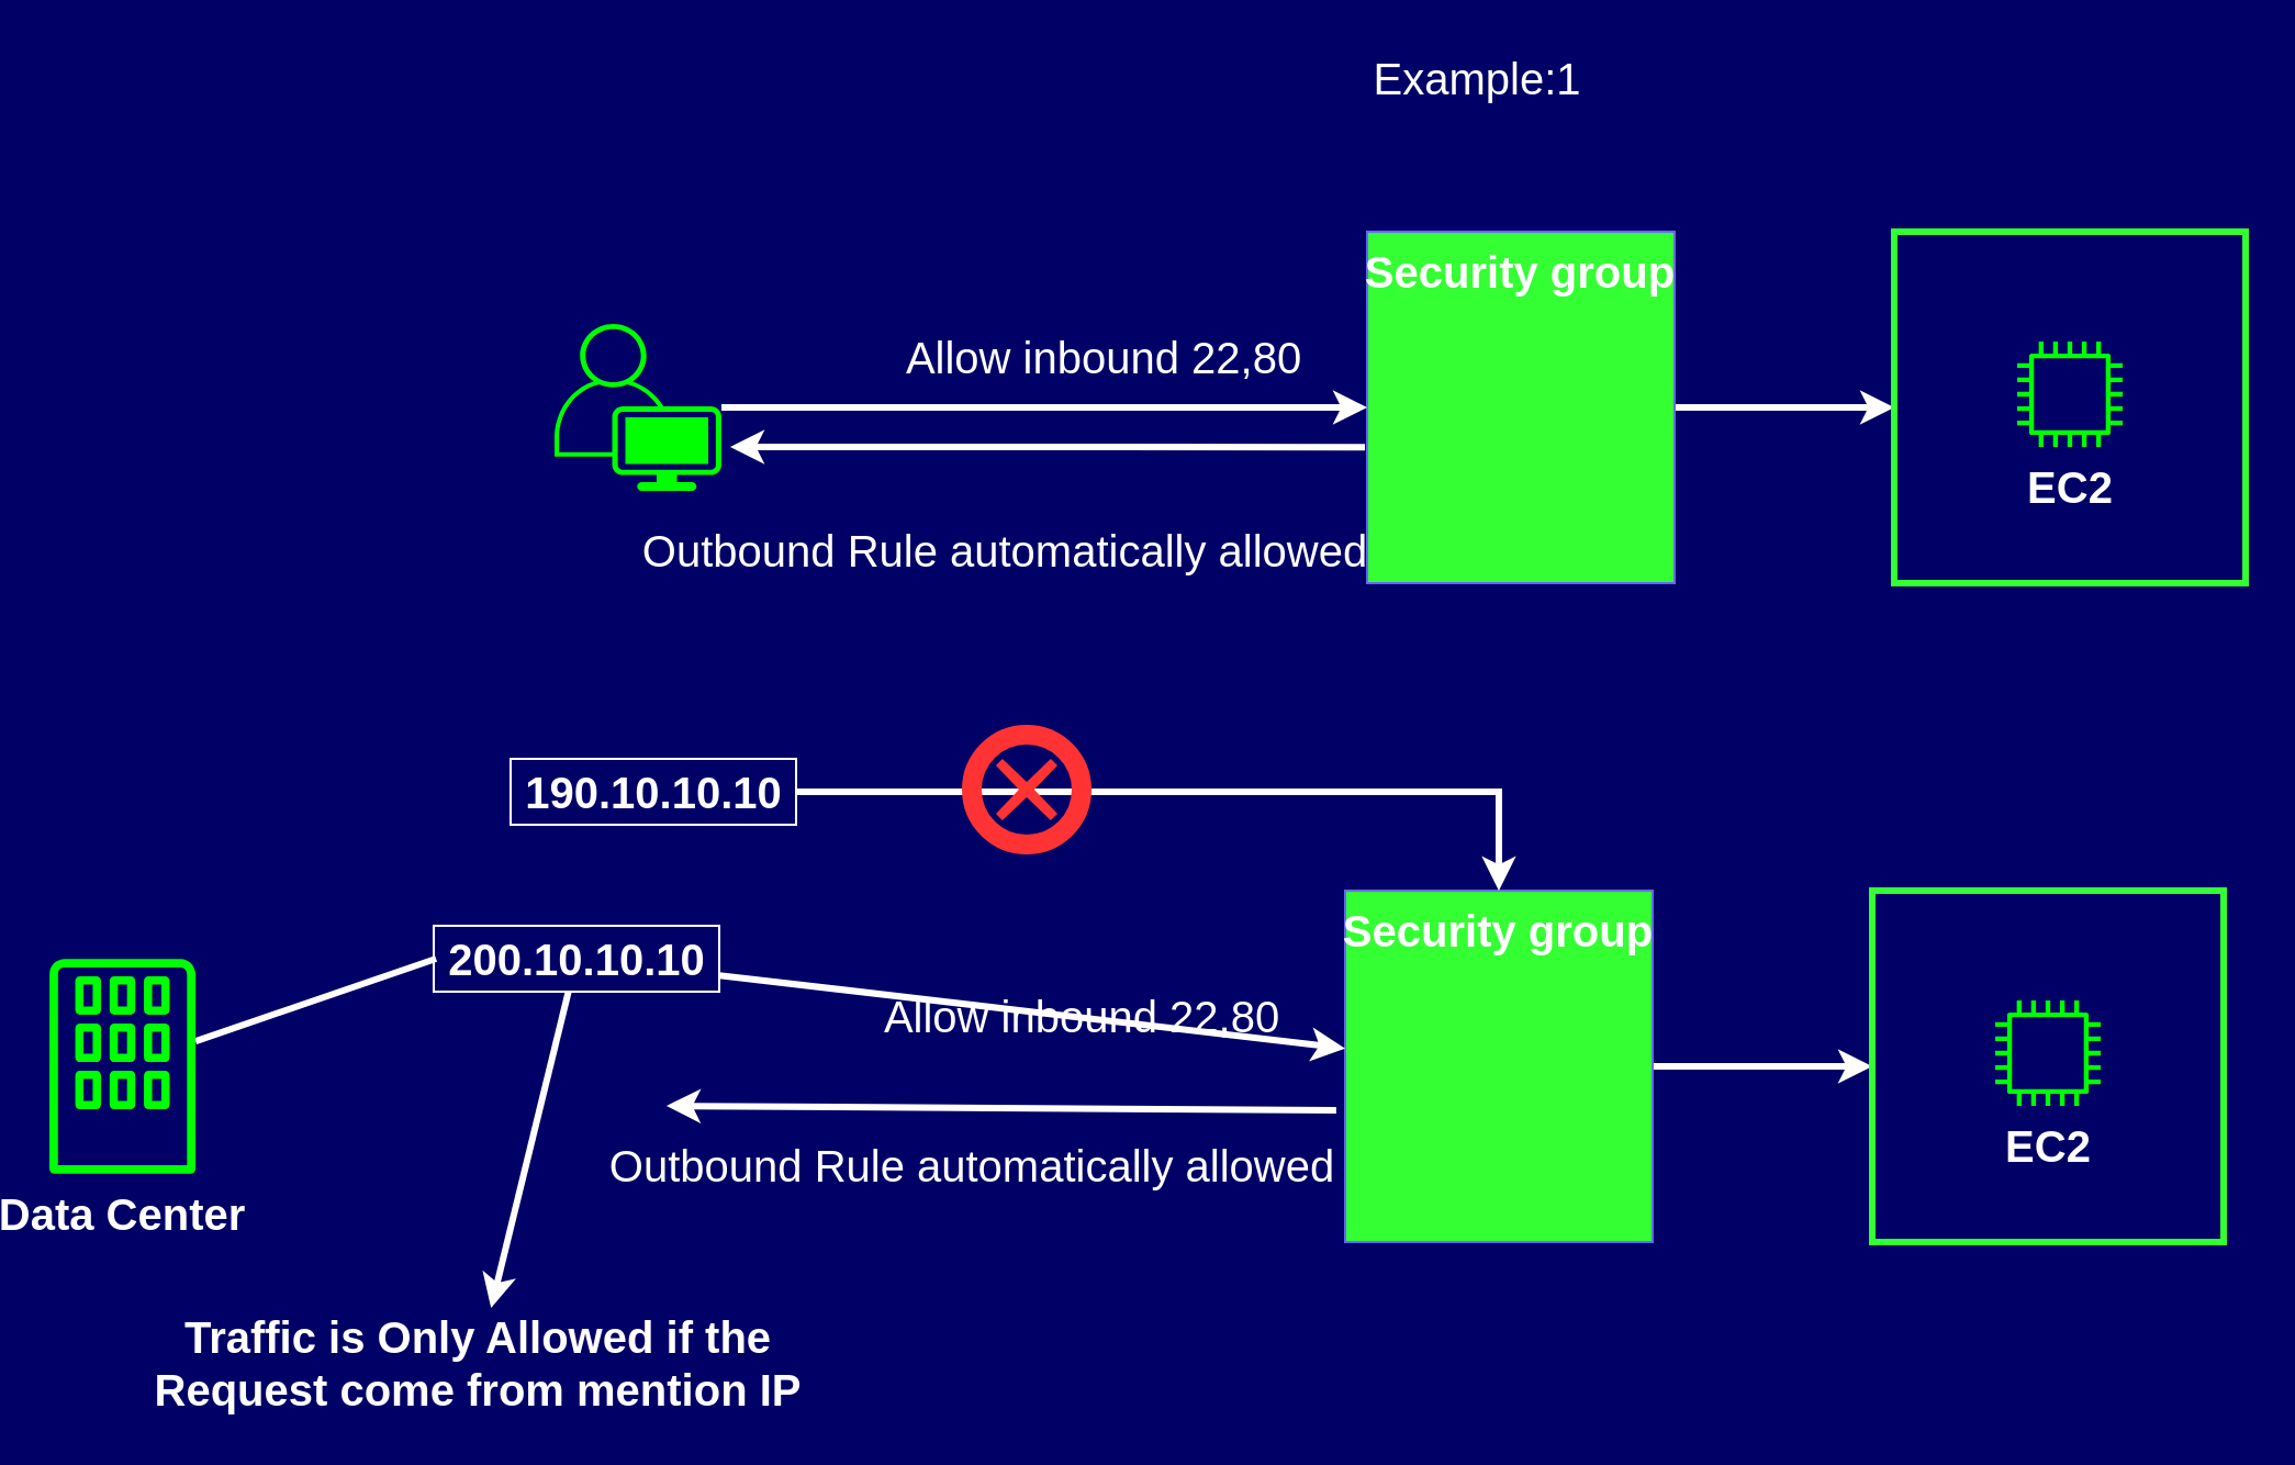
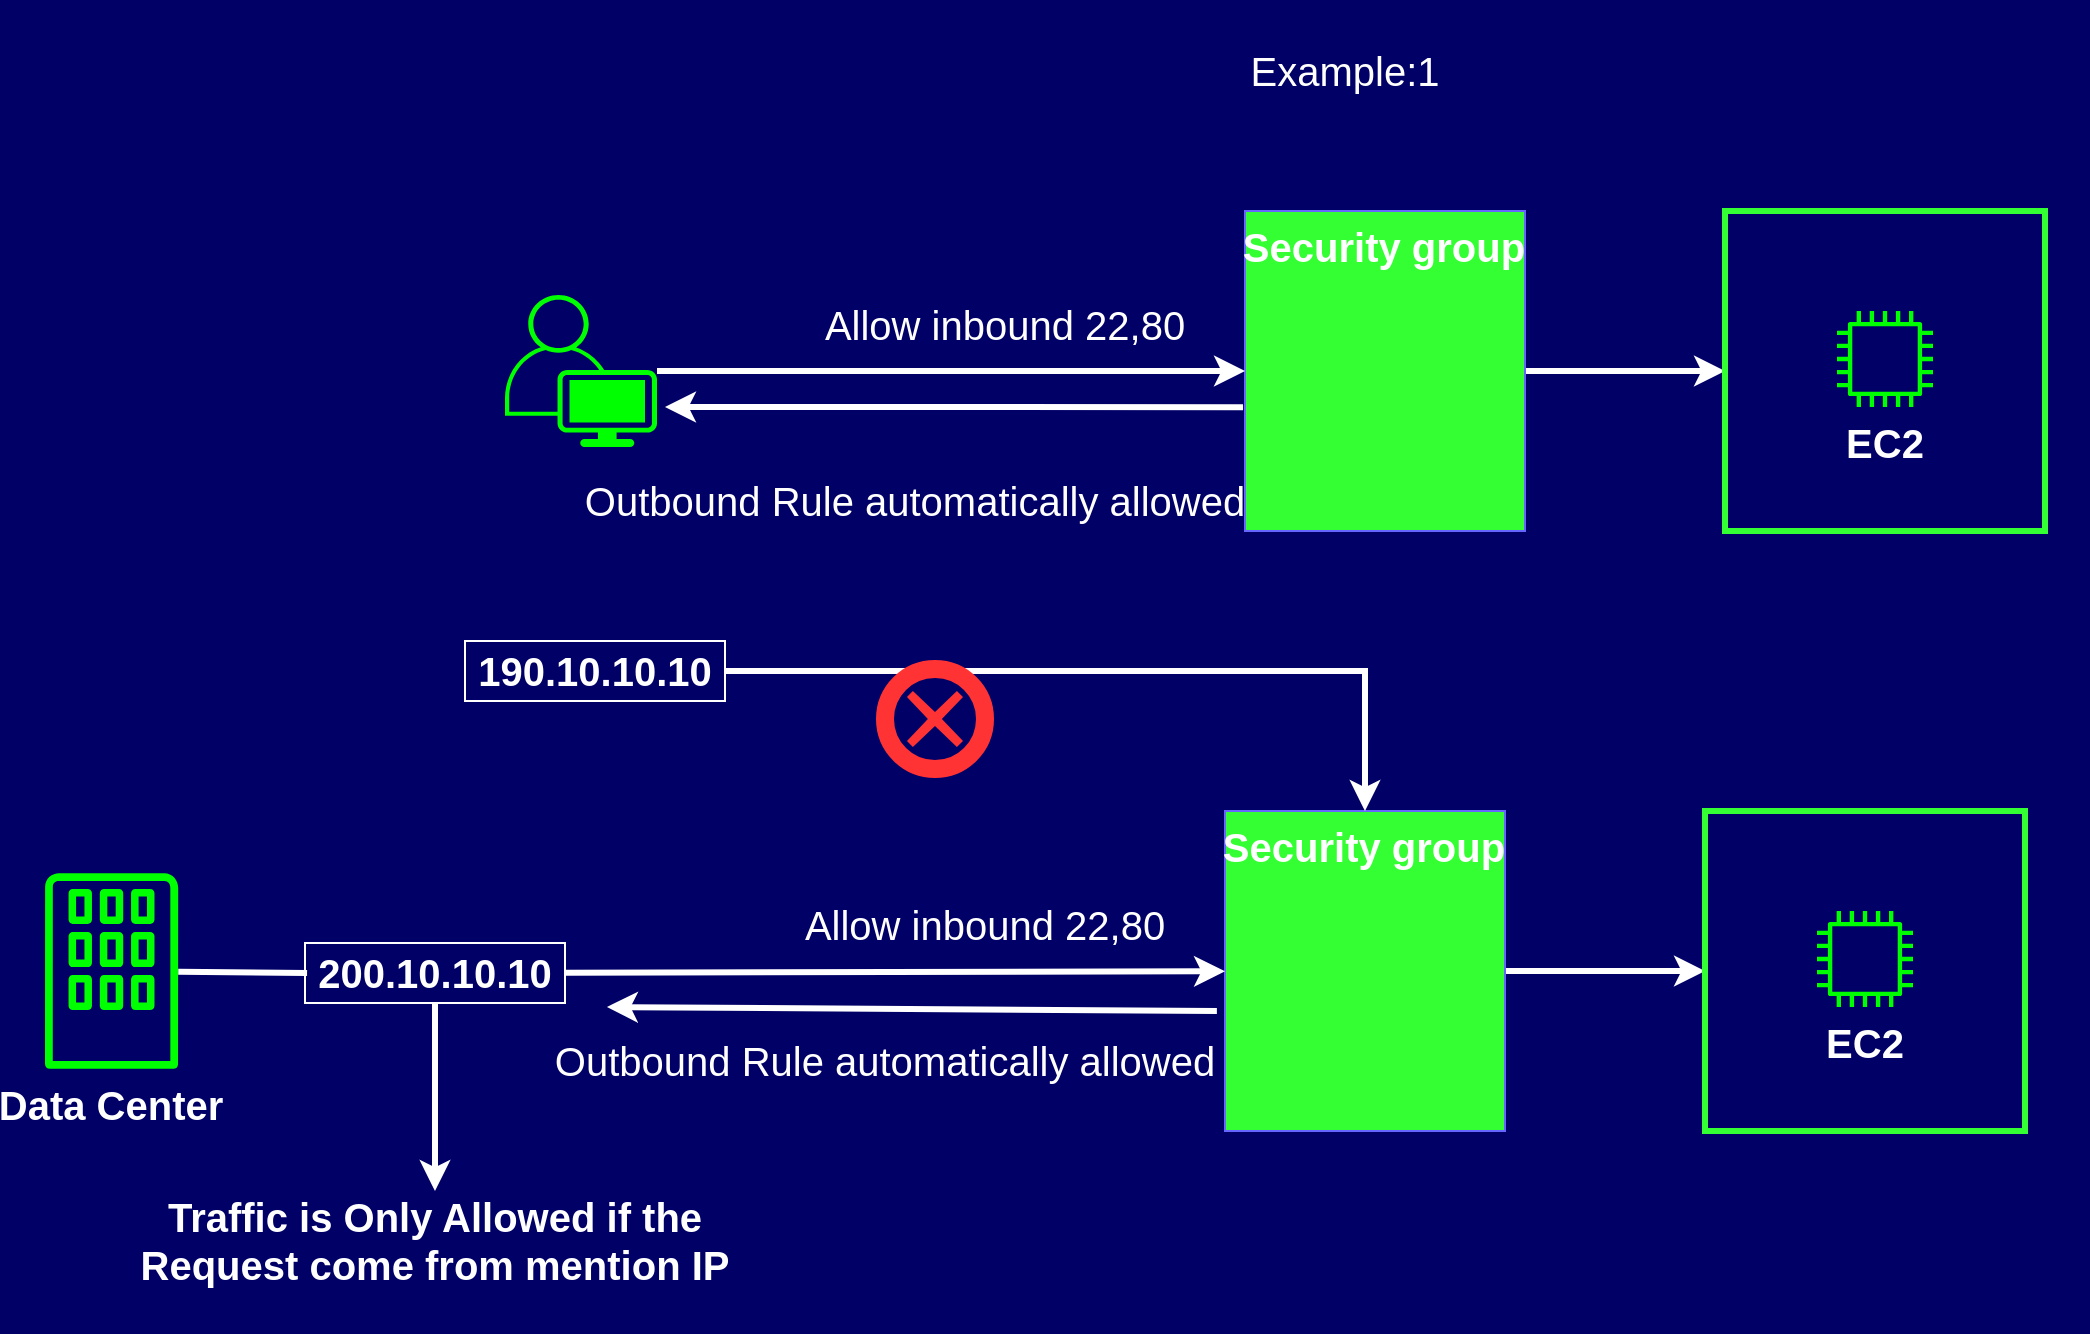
  <mxCell id="0" />
  <mxCell id="1" parent="0" />
  <mxCell id="2" style="edgeStyle=none;rounded=0;orthogonalLoop=1;jettySize=auto;html=1;entryX=0;entryY=0.5;entryDx=0;entryDy=0;strokeColor=#FFFFFF;strokeWidth=3;fontSize=20;fontColor=#FFFFFF;" edge="1" parent="1" source="3" target="4"><mxGeometry relative="1" as="geometry" /></mxCell>
  <mxCell id="3" value="Security group" style="verticalAlign=top;fontStyle=1;fillColor=#33FF33;fontColor=#FFFFFF;fontSize=20;strokeColor=#6666FF;" vertex="1" parent="1"><mxGeometry x="620" y="105" width="140" height="160" as="geometry" /></mxCell>
  <mxCell id="4" value="" style="rounded=0;whiteSpace=wrap;html=1;strokeColor=#33FF33;strokeWidth=3;fillColor=none;fontSize=20;fontColor=#FFFFFF;" vertex="1" parent="1"><mxGeometry x="860" y="105" width="160" height="160" as="geometry" /></mxCell>
  <mxCell id="5" value="&lt;b&gt;&lt;font style=&quot;font-size: 20px&quot; color=&quot;#ffffff&quot;&gt;EC2&lt;/font&gt;&lt;/b&gt;" style="outlineConnect=0;fontColor=#232F3E;gradientColor=none;strokeColor=none;dashed=0;verticalLabelPosition=bottom;verticalAlign=top;align=center;html=1;fontSize=12;fontStyle=0;aspect=fixed;pointerEvents=1;shape=mxgraph.aws4.instance2;fillColor=#00FF00;" vertex="1" parent="1"><mxGeometry x="916" y="155" width="48" height="48" as="geometry" /></mxCell>
  <mxCell id="6" style="edgeStyle=none;rounded=0;orthogonalLoop=1;jettySize=auto;html=1;strokeColor=#FFFFFF;fontSize=20;fontColor=#FFFFFF;strokeWidth=3;" edge="1" parent="1" source="7" target="3"><mxGeometry relative="1" as="geometry" /></mxCell>
  <mxCell id="7" value="" style="points=[[0.35,0,0],[0.98,0.51,0],[1,0.71,0],[0.67,1,0],[0,0.795,0],[0,0.65,0]];verticalLabelPosition=bottom;html=1;verticalAlign=top;aspect=fixed;align=center;pointerEvents=1;shape=mxgraph.cisco19.user;strokeColor=none;fontSize=20;fontColor=#FFFFFF;fillColor=#00FF00;strokeWidth=3;" vertex="1" parent="1"><mxGeometry x="250" y="147" width="76" height="76" as="geometry" /></mxCell>
  <mxCell id="8" value="Allow inbound 22,80" style="text;html=1;resizable=0;autosize=1;align=center;verticalAlign=middle;points=[];fillColor=none;strokeColor=none;rounded=0;fontSize=20;fontColor=#FFFFFF;" vertex="1" parent="1"><mxGeometry x="400" y="147" width="200" height="30" as="geometry" /></mxCell>
  <mxCell id="9" style="edgeStyle=none;rounded=0;orthogonalLoop=1;jettySize=auto;html=1;strokeColor=#FFFFFF;fontSize=20;fontColor=#FFFFFF;strokeWidth=3;exitX=-0.007;exitY=0.613;exitDx=0;exitDy=0;exitPerimeter=0;" edge="1" parent="1" source="3"><mxGeometry relative="1" as="geometry"><mxPoint x="600" y="203" as="sourcePoint" /><mxPoint x="330" y="203" as="targetPoint" /></mxGeometry></mxCell>
  <mxCell id="10" value="Outbound Rule automatically allowed" style="text;html=1;resizable=0;autosize=1;align=center;verticalAlign=middle;points=[];fillColor=none;strokeColor=none;rounded=0;fontSize=20;fontColor=#FFFFFF;" vertex="1" parent="1"><mxGeometry x="280" y="235" width="350" height="30" as="geometry" /></mxCell>
  <mxCell id="11" value="Example:1" style="text;html=1;resizable=0;autosize=1;align=center;verticalAlign=middle;points=[];fillColor=none;strokeColor=none;rounded=0;fontSize=20;fontColor=#FFFFFF;" vertex="1" parent="1"><mxGeometry x="615" y="20" width="110" height="30" as="geometry" /></mxCell>
  <mxCell id="12" style="edgeStyle=none;rounded=0;orthogonalLoop=1;jettySize=auto;html=1;entryX=0;entryY=0.5;entryDx=0;entryDy=0;strokeColor=#FFFFFF;strokeWidth=3;fontSize=20;fontColor=#FFFFFF;" edge="1" source="13" target="14" parent="1"><mxGeometry relative="1" as="geometry" /></mxCell>
  <mxCell id="13" value="Security group" style="verticalAlign=top;fontStyle=1;fillColor=#33FF33;fontColor=#FFFFFF;fontSize=20;strokeColor=#6666FF;" vertex="1" parent="1"><mxGeometry x="610" y="405" width="140" height="160" as="geometry" /></mxCell>
  <mxCell id="14" value="" style="rounded=0;whiteSpace=wrap;html=1;strokeColor=#33FF33;strokeWidth=3;fillColor=none;fontSize=20;fontColor=#FFFFFF;" vertex="1" parent="1"><mxGeometry x="850" y="405" width="160" height="160" as="geometry" /></mxCell>
  <mxCell id="15" value="&lt;b&gt;&lt;font style=&quot;font-size: 20px&quot; color=&quot;#ffffff&quot;&gt;EC2&lt;/font&gt;&lt;/b&gt;" style="outlineConnect=0;fontColor=#232F3E;gradientColor=none;strokeColor=none;dashed=0;verticalLabelPosition=bottom;verticalAlign=top;align=center;html=1;fontSize=12;fontStyle=0;aspect=fixed;pointerEvents=1;shape=mxgraph.aws4.instance2;fillColor=#00FF00;" vertex="1" parent="1"><mxGeometry x="906" y="455" width="48" height="48" as="geometry" /></mxCell>
  <mxCell id="16" style="edgeStyle=none;rounded=0;orthogonalLoop=1;jettySize=auto;html=1;strokeColor=#FFFFFF;fontSize=20;fontColor=#FFFFFF;strokeWidth=3;" edge="1" source="22" target="13" parent="1"><mxGeometry relative="1" as="geometry"><mxPoint x="316" y="485" as="sourcePoint" /></mxGeometry></mxCell>
  <mxCell id="17" value="Allow inbound 22,80" style="text;html=1;resizable=0;autosize=1;align=center;verticalAlign=middle;points=[];fillColor=none;strokeColor=none;rounded=0;fontSize=20;fontColor=#FFFFFF;" vertex="1" parent="1"><mxGeometry x="390" y="447" width="200" height="30" as="geometry" /></mxCell>
  <mxCell id="18" value="Outbound Rule automatically allowed" style="text;html=1;resizable=0;autosize=1;align=center;verticalAlign=middle;points=[];fillColor=none;strokeColor=none;rounded=0;fontSize=20;fontColor=#FFFFFF;" vertex="1" parent="1"><mxGeometry x="265" y="515" width="350" height="30" as="geometry" /></mxCell>
  <mxCell id="19" style="edgeStyle=none;rounded=0;orthogonalLoop=1;jettySize=auto;html=1;entryX=0.008;entryY=0.5;entryDx=0;entryDy=0;entryPerimeter=0;strokeColor=#FFFFFF;strokeWidth=3;fontSize=20;fontColor=#FFFFFF;endArrow=none;" edge="1" parent="1" source="20" target="22"><mxGeometry relative="1" as="geometry" /></mxCell>
  <mxCell id="20" value="&lt;b&gt;&lt;font style=&quot;font-size: 20px&quot; color=&quot;#ffffff&quot;&gt;Data Center&lt;/font&gt;&lt;/b&gt;" style="outlineConnect=0;fontColor=#232F3E;gradientColor=none;strokeColor=none;dashed=0;verticalLabelPosition=bottom;verticalAlign=top;align=center;html=1;fontSize=12;fontStyle=0;aspect=fixed;pointerEvents=1;shape=mxgraph.aws4.corporate_data_center;fillColor=#00FF00;" vertex="1" parent="1"><mxGeometry x="20" y="436" width="66.59" height="98" as="geometry" /></mxCell>
  <mxCell id="21" style="edgeStyle=none;rounded=0;orthogonalLoop=1;jettySize=auto;html=1;strokeWidth=3;fontSize=20;fontColor=#FFFFFF;strokeColor=#FFFFFF;" edge="1" parent="1" source="22" target="24"><mxGeometry relative="1" as="geometry" /></mxCell>
- <mxCell id="22" value="&lt;b&gt;200.10.10.10&lt;/b&gt;" style="text;html=1;resizable=0;autosize=1;align=center;verticalAlign=middle;points=[];fillColor=none;rounded=0;fontSize=20;fontColor=#FFFFFF;strokeColor=#FFFFFF;" vertex="1" parent="1"><mxGeometry x="195" y="421" width="130" height="30" as="geometry" /></mxCell>
+ <mxCell id="22" value="&lt;b&gt;200.10.10.10&lt;/b&gt;" style="text;html=1;resizable=0;autosize=1;align=center;verticalAlign=middle;points=[];fillColor=none;rounded=0;fontSize=20;fontColor=#FFFFFF;strokeColor=#FFFFFF;" vertex="1" parent="1"><mxGeometry x="150" y="471" width="130" height="30" as="geometry" /></mxCell>
  <mxCell id="23" style="edgeStyle=none;rounded=0;orthogonalLoop=1;jettySize=auto;html=1;strokeColor=#FFFFFF;fontSize=20;fontColor=#FFFFFF;strokeWidth=3;exitX=-0.029;exitY=0.625;exitDx=0;exitDy=0;exitPerimeter=0;" edge="1" parent="1" source="13"><mxGeometry relative="1" as="geometry"><mxPoint x="590" y="503.08" as="sourcePoint" /><mxPoint x="300.98" y="503" as="targetPoint" /></mxGeometry></mxCell>
  <mxCell id="24" value="&lt;b&gt;Traffic is Only Allowed if the &lt;br&gt;Request come from mention IP&lt;/b&gt;" style="text;html=1;resizable=0;autosize=1;align=center;verticalAlign=middle;points=[];fillColor=none;strokeColor=none;rounded=0;fontSize=20;fontColor=#FFFFFF;" vertex="1" parent="1"><mxGeometry x="60" y="595" width="310" height="50" as="geometry" /></mxCell>
  <mxCell id="25" style="edgeStyle=orthogonalEdgeStyle;rounded=0;orthogonalLoop=1;jettySize=auto;html=1;strokeColor=#FFFFFF;strokeWidth=3;fontSize=20;fontColor=#FFFFFF;entryX=0.5;entryY=0;entryDx=0;entryDy=0;" edge="1" parent="1" source="27" target="13"><mxGeometry relative="1" as="geometry"><mxPoint x="350" y="345" as="targetPoint" /></mxGeometry></mxCell>
  <mxCell id="26" value="" style="shape=mxgraph.bpmn.shape;html=1;verticalLabelPosition=bottom;labelBackgroundColor=#ffffff;verticalAlign=top;align=center;perimeter=ellipsePerimeter;outlineConnect=0;outline=end;symbol=cancel;strokeWidth=3;fontSize=20;fontColor=#FFFFFF;fillColor=none;strokeColor=#FF3333;" vertex="1" parent="1"><mxGeometry x="440" y="334" width="50" height="50" as="geometry" /></mxCell>
- <mxCell id="27" value="&lt;b&gt;190.10.10.10&lt;/b&gt;" style="text;html=1;resizable=0;autosize=1;align=center;verticalAlign=middle;points=[];fillColor=none;rounded=0;fontSize=20;fontColor=#FFFFFF;strokeColor=#FFFFFF;" vertex="1" parent="1"><mxGeometry x="230" y="345" width="130" height="30" as="geometry" /></mxCell>
+ <mxCell id="27" value="&lt;b&gt;190.10.10.10&lt;/b&gt;" style="text;html=1;resizable=0;autosize=1;align=center;verticalAlign=middle;points=[];fillColor=none;rounded=0;fontSize=20;fontColor=#FFFFFF;strokeColor=#FFFFFF;" vertex="1" parent="1"><mxGeometry x="230" y="320" width="130" height="30" as="geometry" /></mxCell>
